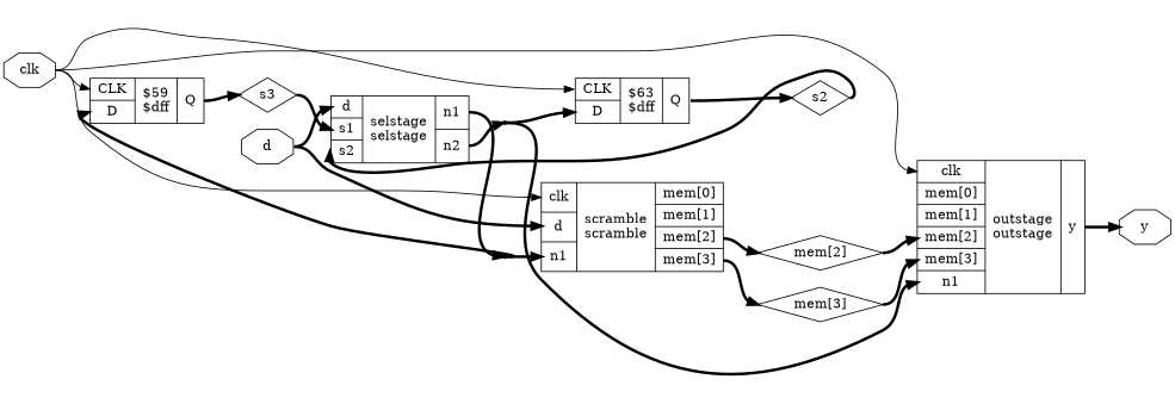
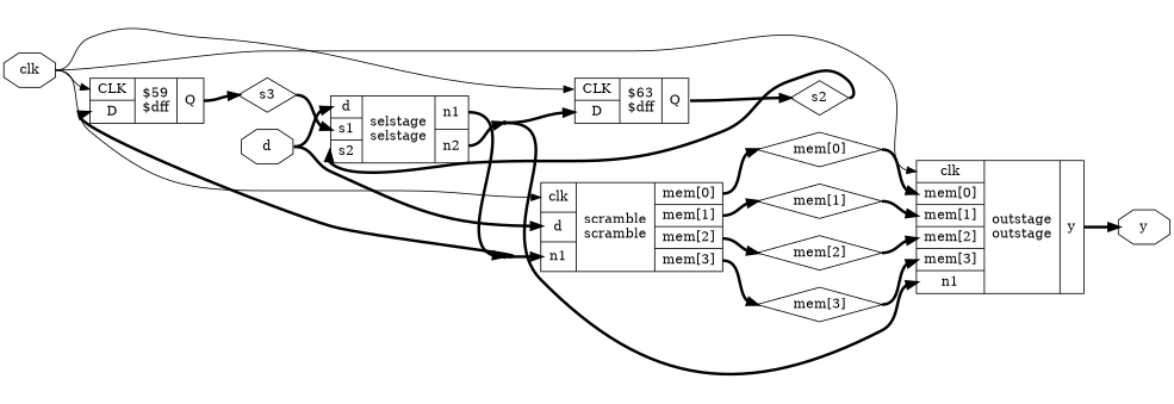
  digraph {
    rankdir=LR
    remincross=true
    node [color=black fontcolor=black shape=diamond]
    edge [color=black headport=w tailport=e style="setlinewidth(3)"]
    n5 [label=clk shape=octagon]
    c17 [label="{{<p14> CLK|<p15> D}|$59\n$dff|{<p16> Q}}" shape=record color="" fontcolor=""]
    c18 [label="{{<p14> CLK|<p15> D}|$63\n$dff|{<p16> Q}}" shape=record color="" fontcolor=""]
    c20 [label="{{<p5> clk|<p7> mem[0]|<p8> mem[1]|<p9> mem[2]|<p10> mem[3]|<p19> n1}|outstage\noutstage|{<p13> y}}" shape=record color="" fontcolor=""]
    c21 [label="{{<p5> clk|<p6> d|<p19> n1}|scramble\nscramble|{<p7> mem[0]|<p8> mem[1]|<p9> mem[2]|<p10> mem[3]}}" shape=record color="" fontcolor=""]
    n11 [label=s3]
    n12 [label=s2]
    n13 [label=y shape=octagon]
+   n7 [label="mem[0]"]
+   n8 [label="mem[1]"]
    n9 [label="mem[2]"]
    n10 [label="mem[3]"]
    n6 [label=d shape=octagon]
    c23 [label="{{<p6> d|<p11> s1|<p12> s2}|selstage\nselstage|{<p19> n1|<p22> n2}}" shape=record color="" fontcolor=""]
    n1 [shape=point color="" fontcolor=""]
    n2 [shape=point color="" fontcolor=""]
    n5 -> c17 [headport="p14:w" style=""]
    n5 -> c18 [headport="p14:w" style=""]
    n5 -> c20 [headport="p5:w" style=""]
    n5 -> c21 [headport="p5:w" style=""]
    c17 -> n11 [tailport="p16:e"]
    c18 -> n12 [tailport="p16:e"]
    c20 -> n13 [tailport="p13:e"]
+   c21 -> n7 [tailport="p7:e"]
+   c21 -> n8 [tailport="p8:e"]
    c21 -> n9 [tailport="p9:e"]
    c21 -> n10 [tailport="p10:e"]
    n11 -> c23 [headport="p11:w"]
    n12 -> c23 [headport="p12:w"]
+   n7 -> c20 [headport="p7:w"]
+   n8 -> c20 [headport="p8:w"]
    n9 -> c20 [headport="p9:w"]
    n10 -> c20 [headport="p10:w"]
    n6 -> c21 [headport="p6:w"]
    n6 -> c23 [headport="p6:w"]
    c23 -> n1 [tailport="p19:e"]
    c23 -> n2 [tailport="p22:e"]
    n1 -> c17 [headport="p15:w"]
    n1 -> c21 [headport="p19:w"]
    n2 -> c18 [headport="p15:w"]
    n2 -> c20 [headport="p19:w"]
  }
